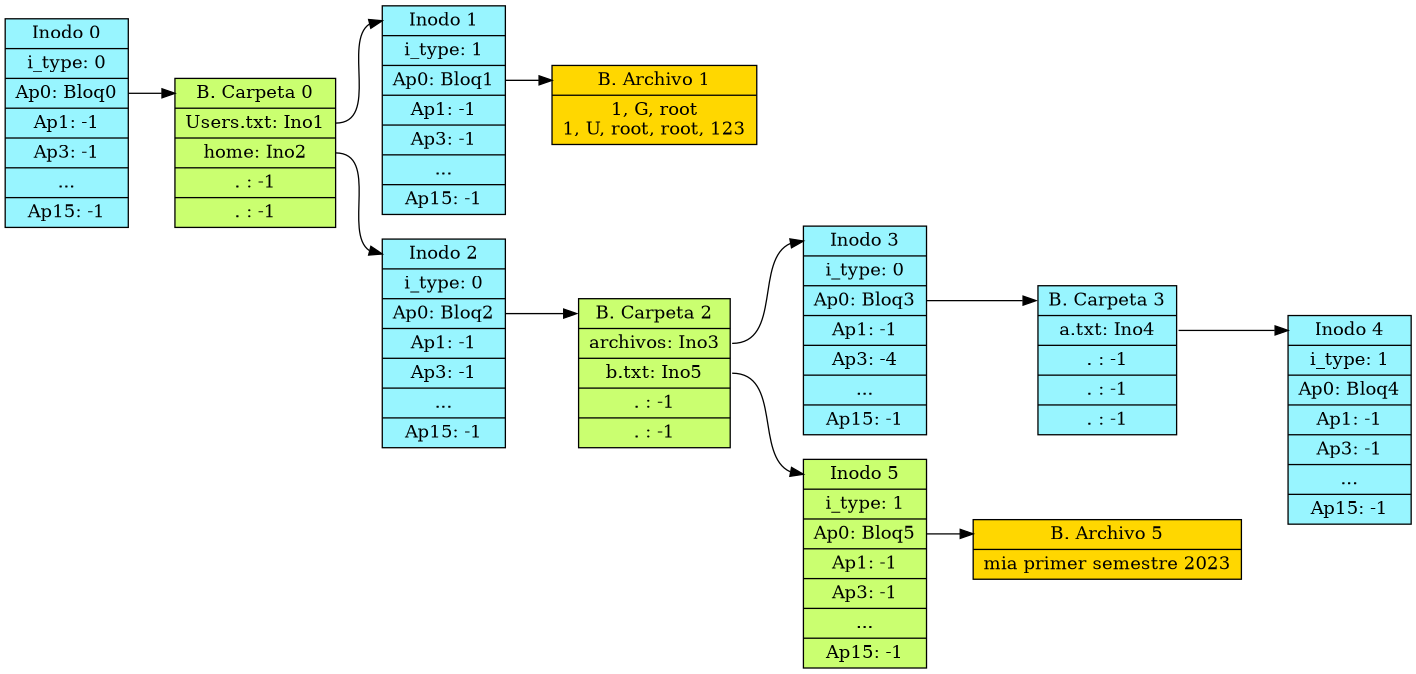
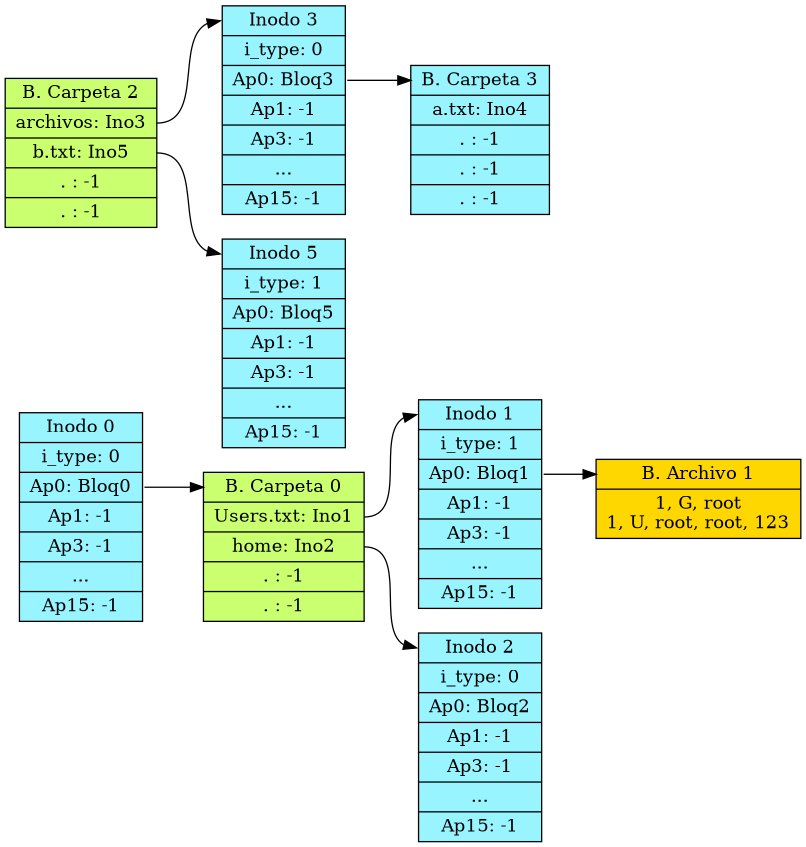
  digraph {
    rankdir=LR
    node [fillcolor=cadetblue1 shape=record style=filled]
    edge [headport=f0 tailport=f2]
    n1 [label="<f0>Inodo 0|<f1>i_type: 0|<f2>Ap0: Bloq0|<f3>Ap1: -1|<f3>Ap3: -1|<f4>...|<f5>Ap15: -1"]
    n2 [fillcolor=darkolivegreen1 label="<f0>B. Carpeta 0|<f1>Users.txt: Ino1|<f2>home: Ino2|<f3>. : -1|<f4>. : -1"]
    n3 [label="<f0>Inodo 1|<f1>i_type: 1|<f2>Ap0: Bloq1|<f3>Ap1: -1|<f3>Ap3: -1|<f4>...|<f5>Ap15: -1"]
    n4 [label="<f0>Inodo 2|<f1>i_type: 0|<f2>Ap0: Bloq2|<f3>Ap1: -1|<f3>Ap3: -1|<f4>...|<f5>Ap15: -1"]
    n5 [fillcolor=gold label="<f0>B. Archivo 1|<f1>1, G, root\n1, U, root, root, 123\n"]
    n6 [fillcolor=darkolivegreen1 label="<f0>B. Carpeta 2|<f1>archivos: Ino3|<f2>b.txt: Ino5|<f3>. : -1|<f4>. : -1"]
-   n7 [label="<f0>Inodo 3|<f1>i_type: 0|<f2>Ap0: Bloq3|<f3>Ap1: -1|<f3>Ap3: -4|<f4>...|<f5>Ap15: -1"]
-   n8 [fillcolor=darkolivegreen1 label="<f0>Inodo 5|<f1>i_type: 1|<f2>Ap0: Bloq5|<f3>Ap1: -1|<f3>Ap3: -1|<f4>...|<f5>Ap15: -1"]
+   n7 [label="<f0>Inodo 3|<f1>i_type: 0|<f2>Ap0: Bloq3|<f3>Ap1: -1|<f3>Ap3: -1|<f4>...|<f5>Ap15: -1"]
+   n8 [label="<f0>Inodo 5|<f1>i_type: 1|<f2>Ap0: Bloq5|<f3>Ap1: -1|<f3>Ap3: -1|<f4>...|<f5>Ap15: -1"]
    n9 [label="<f0>B. Carpeta 3|<f1>a.txt: Ino4|<f2>. : -1|<f3>. : -1|<f4>. : -1"]
-   n10 [fillcolor=gold label="<f0>B. Archivo 5|<f1>mia primer semestre 2023"]
-   n11 [label="<f0>Inodo 4|<f1>i_type: 1|<f2>Ap0: Bloq4|<f3>Ap1: -1|<f3>Ap3: -1|<f4>...|<f5>Ap15: -1"]
    n1 -> n2
    n2 -> n3 [tailport=f1]
    n2 -> n4
    n3 -> n5
-   n4 -> n6
    n6 -> n7 [tailport=f1]
    n6 -> n8
    n7 -> n9
-   n8 -> n10
-   n9 -> n11 [tailport=f1]
  }
